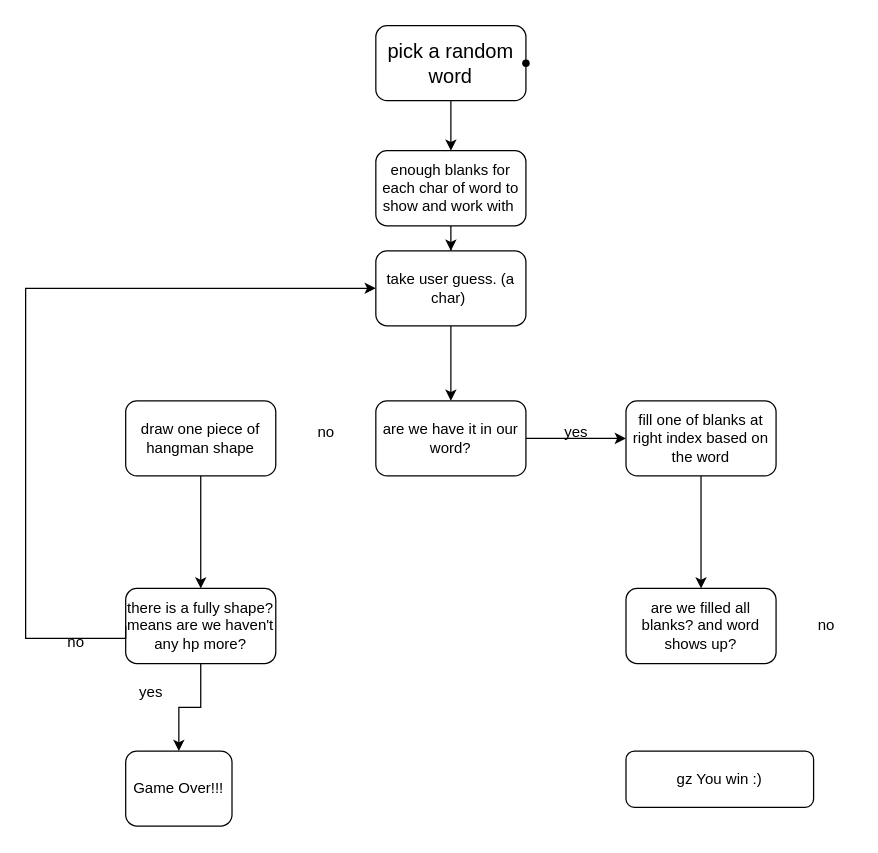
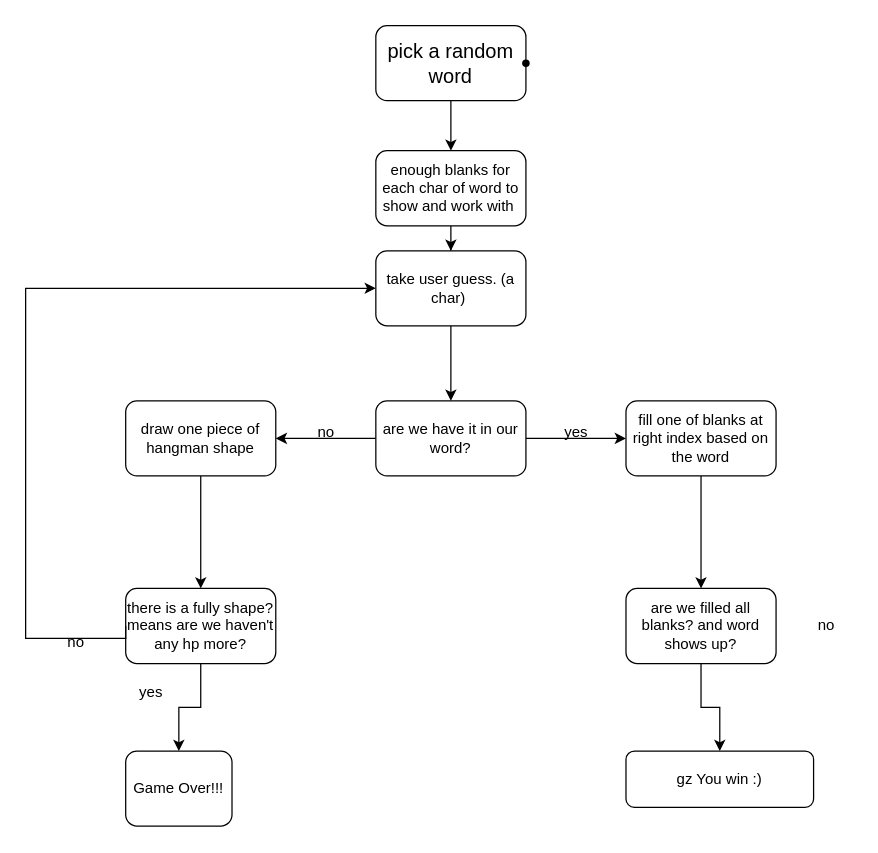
  <mxCell id="0" />
  <mxCell id="1" parent="0" />
  <mxCell id="2" value="" style="edgeStyle=orthogonalEdgeStyle;rounded=0;orthogonalLoop=1;jettySize=auto;html=1;" edge="1" parent="1" source="3" target="5"><mxGeometry relative="1" as="geometry" /></mxCell>
  <mxCell id="3" value="&lt;font style=&quot;font-size: 16px;&quot;&gt;pick a random word&lt;/font&gt;" style="rounded=1;whiteSpace=wrap;html=1;" vertex="1" parent="1"><mxGeometry x="300" y="20" width="120" height="60" as="geometry" /></mxCell>
  <mxCell id="4" value="" style="edgeStyle=orthogonalEdgeStyle;rounded=0;orthogonalLoop=1;jettySize=auto;html=1;" edge="1" parent="1" source="5" target="24"><mxGeometry relative="1" as="geometry" /></mxCell>
  <mxCell id="5" value="enough blanks for each char of word to show and work with&amp;nbsp;" style="whiteSpace=wrap;html=1;rounded=1;" vertex="1" parent="1"><mxGeometry x="300" y="120" width="120" height="60" as="geometry" /></mxCell>
  <mxCell id="6" value="" style="edgeStyle=orthogonalEdgeStyle;rounded=0;orthogonalLoop=1;jettySize=auto;html=1;" edge="1" parent="1" source="8" target="10"><mxGeometry relative="1" as="geometry" /></mxCell>
+ <mxCell id="7" value="" style="edgeStyle=orthogonalEdgeStyle;rounded=0;orthogonalLoop=1;jettySize=auto;html=1;" edge="1" parent="1" source="8" target="12"><mxGeometry relative="1" as="geometry" /></mxCell>
  <mxCell id="8" value="&lt;div&gt;are we have it in our word?&lt;/div&gt;" style="whiteSpace=wrap;html=1;rounded=1;" vertex="1" parent="1"><mxGeometry x="300" y="320" width="120" height="60" as="geometry" /></mxCell>
  <mxCell id="9" value="" style="edgeStyle=orthogonalEdgeStyle;rounded=0;orthogonalLoop=1;jettySize=auto;html=1;" edge="1" parent="1" source="10" target="20"><mxGeometry relative="1" as="geometry" /></mxCell>
  <mxCell id="10" value="fill one of blanks at right index based on the word" style="whiteSpace=wrap;html=1;rounded=1;" vertex="1" parent="1"><mxGeometry x="500" y="320" width="120" height="60" as="geometry" /></mxCell>
  <mxCell id="11" value="" style="edgeStyle=orthogonalEdgeStyle;rounded=0;orthogonalLoop=1;jettySize=auto;html=1;" edge="1" parent="1" source="12" target="14"><mxGeometry relative="1" as="geometry" /></mxCell>
  <mxCell id="12" value="draw one piece of hangman shape" style="whiteSpace=wrap;html=1;rounded=1;" vertex="1" parent="1"><mxGeometry x="100" y="320" width="120" height="60" as="geometry" /></mxCell>
  <mxCell id="13" value="" style="edgeStyle=orthogonalEdgeStyle;rounded=0;orthogonalLoop=1;jettySize=auto;html=1;" edge="1" parent="1" source="14" target="18"><mxGeometry relative="1" as="geometry" /></mxCell>
  <mxCell id="14" value="there is a fully shape?&lt;div&gt;means are we haven't any hp more?&lt;/div&gt;" style="whiteSpace=wrap;html=1;rounded=1;" vertex="1" parent="1"><mxGeometry x="100" y="470" width="120" height="60" as="geometry" /></mxCell>
  <mxCell id="15" value="no&lt;div&gt;&lt;br&gt;&lt;/div&gt;" style="text;html=1;align=center;verticalAlign=middle;resizable=0;points=[];autosize=1;strokeColor=none;fillColor=none;" vertex="1" parent="1"><mxGeometry x="40" y="500" width="40" height="40" as="geometry" /></mxCell>
  <mxCell id="16" value="yes&lt;div&gt;&lt;br&gt;&lt;/div&gt;" style="text;html=1;align=center;verticalAlign=middle;resizable=0;points=[];autosize=1;strokeColor=none;fillColor=none;" vertex="1" parent="1"><mxGeometry x="100" y="540" width="40" height="40" as="geometry" /></mxCell>
  <mxCell id="17" value="" style="edgeStyle=orthogonalEdgeStyle;rounded=0;orthogonalLoop=1;jettySize=auto;html=1;entryX=0;entryY=0.5;entryDx=0;entryDy=0;exitX=0;exitY=0.5;exitDx=0;exitDy=0;" edge="1" parent="1" source="14" target="24"><mxGeometry relative="1" as="geometry"><mxPoint x="0" y="630" as="targetPoint" /><Array as="points"><mxPoint x="100" y="510" /><mxPoint x="20" y="510" /><mxPoint x="20" y="230" /></Array></mxGeometry></mxCell>
  <mxCell id="18" value="Game Over!!!" style="whiteSpace=wrap;html=1;rounded=1;" vertex="1" parent="1"><mxGeometry x="100" y="600" width="85" height="60" as="geometry" /></mxCell>
+ <mxCell id="19" value="" style="edgeStyle=orthogonalEdgeStyle;rounded=0;orthogonalLoop=1;jettySize=auto;html=1;" edge="1" parent="1" source="20" target="27"><mxGeometry relative="1" as="geometry" /></mxCell>
  <mxCell id="20" value="are we filled all blanks? and word shows up?" style="whiteSpace=wrap;html=1;rounded=1;" vertex="1" parent="1"><mxGeometry x="500" y="470" width="120" height="60" as="geometry" /></mxCell>
  <mxCell id="21" value="" style="shape=waypoint;sketch=0;size=6;pointerEvents=1;points=[];fillColor=default;resizable=0;rotatable=0;perimeter=centerPerimeter;snapToPoint=1;rounded=1;" vertex="1" parent="1"><mxGeometry x="410" y="40" width="20" height="20" as="geometry" /></mxCell>
  <mxCell id="22" value="no" style="text;html=1;align=center;verticalAlign=middle;resizable=0;points=[];autosize=1;strokeColor=none;fillColor=none;" vertex="1" parent="1"><mxGeometry x="640" y="485" width="40" height="30" as="geometry" /></mxCell>
  <mxCell id="23" value="" style="edgeStyle=orthogonalEdgeStyle;rounded=0;orthogonalLoop=1;jettySize=auto;html=1;" edge="1" parent="1" source="24" target="8"><mxGeometry relative="1" as="geometry" /></mxCell>
  <mxCell id="24" value="take user guess. (a char)&amp;nbsp;" style="whiteSpace=wrap;html=1;rounded=1;" vertex="1" parent="1"><mxGeometry x="300" y="200" width="120" height="60" as="geometry" /></mxCell>
  <mxCell id="25" value="no" style="text;html=1;align=center;verticalAlign=middle;resizable=0;points=[];autosize=1;strokeColor=none;fillColor=none;" vertex="1" parent="1"><mxGeometry x="240" y="330" width="40" height="30" as="geometry" /></mxCell>
  <mxCell id="26" value="yes" style="text;html=1;align=center;verticalAlign=middle;resizable=0;points=[];autosize=1;strokeColor=none;fillColor=none;" vertex="1" parent="1"><mxGeometry x="440" y="330" width="40" height="30" as="geometry" /></mxCell>
  <mxCell id="27" value="gz You win :)" style="whiteSpace=wrap;html=1;rounded=1;" vertex="1" parent="1"><mxGeometry x="500" y="600" width="150" height="45" as="geometry" /></mxCell>
